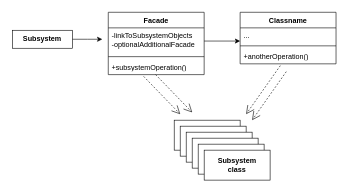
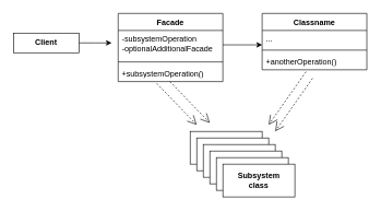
  <mxCell id="0" />
  <mxCell id="1" parent="0" />
  <mxCell id="2" style="edgeStyle=orthogonalEdgeStyle;rounded=0;orthogonalLoop=1;jettySize=auto;html=1;" edge="1" parent="1" source="3"><mxGeometry relative="1" as="geometry"><mxPoint x="170" y="65" as="targetPoint" /></mxGeometry></mxCell>
- <mxCell id="3" value="&lt;b&gt;Subsystem&lt;/b&gt;" style="html=1;whiteSpace=wrap;" vertex="1" parent="1"><mxGeometry x="20" y="50" width="100" height="30" as="geometry" /></mxCell>
+ <mxCell id="3" value="&lt;b&gt;Client&lt;/b&gt;" style="html=1;whiteSpace=wrap;" vertex="1" parent="1"><mxGeometry x="20" y="50" width="100" height="30" as="geometry" /></mxCell>
  <mxCell id="4" value="Facade" style="swimlane;fontStyle=1;align=center;verticalAlign=top;childLayout=stackLayout;horizontal=1;startSize=26;horizontalStack=0;resizeParent=1;resizeParentMax=0;resizeLast=0;collapsible=1;marginBottom=0;whiteSpace=wrap;html=1;" vertex="1" parent="1"><mxGeometry x="180" y="20" width="160" height="104" as="geometry" /></mxCell>
- <mxCell id="5" value="-linkToSubsystemObjects&lt;div&gt;-optionalAdditionalFacade&lt;/div&gt;" style="text;strokeColor=none;fillColor=none;align=left;verticalAlign=top;spacingLeft=4;spacingRight=4;overflow=hidden;rotatable=0;points=[[0,0.5],[1,0.5]];portConstraint=eastwest;whiteSpace=wrap;html=1;" vertex="1" parent="4"><mxGeometry y="26" width="160" height="44" as="geometry" /></mxCell>
+ <mxCell id="5" value="-subsystemOperation&lt;div&gt;-optionalAdditionalFacade&lt;/div&gt;" style="text;strokeColor=none;fillColor=none;align=left;verticalAlign=top;spacingLeft=4;spacingRight=4;overflow=hidden;rotatable=0;points=[[0,0.5],[1,0.5]];portConstraint=eastwest;whiteSpace=wrap;html=1;" vertex="1" parent="4"><mxGeometry y="26" width="160" height="44" as="geometry" /></mxCell>
  <mxCell id="6" value="" style="line;strokeWidth=1;fillColor=none;align=left;verticalAlign=middle;spacingTop=-1;spacingLeft=3;spacingRight=3;rotatable=0;labelPosition=right;points=[];portConstraint=eastwest;strokeColor=inherit;" vertex="1" parent="4"><mxGeometry y="70" width="160" height="8" as="geometry" /></mxCell>
  <mxCell id="7" value="+subsystemOperation()" style="text;strokeColor=none;fillColor=none;align=left;verticalAlign=top;spacingLeft=4;spacingRight=4;overflow=hidden;rotatable=0;points=[[0,0.5],[1,0.5]];portConstraint=eastwest;whiteSpace=wrap;html=1;" vertex="1" parent="4"><mxGeometry y="78" width="160" height="26" as="geometry" /></mxCell>
  <mxCell id="8" value="Classname" style="swimlane;fontStyle=1;align=center;verticalAlign=top;childLayout=stackLayout;horizontal=1;startSize=26;horizontalStack=0;resizeParent=1;resizeParentMax=0;resizeLast=0;collapsible=1;marginBottom=0;whiteSpace=wrap;html=1;" vertex="1" parent="1"><mxGeometry x="400" y="20" width="160" height="86" as="geometry" /></mxCell>
  <mxCell id="9" value="..." style="text;strokeColor=none;fillColor=none;align=left;verticalAlign=top;spacingLeft=4;spacingRight=4;overflow=hidden;rotatable=0;points=[[0,0.5],[1,0.5]];portConstraint=eastwest;whiteSpace=wrap;html=1;" vertex="1" parent="8"><mxGeometry y="26" width="160" height="26" as="geometry" /></mxCell>
  <mxCell id="10" value="" style="line;strokeWidth=1;fillColor=none;align=left;verticalAlign=middle;spacingTop=-1;spacingLeft=3;spacingRight=3;rotatable=0;labelPosition=right;points=[];portConstraint=eastwest;strokeColor=inherit;" vertex="1" parent="8"><mxGeometry y="52" width="160" height="8" as="geometry" /></mxCell>
  <mxCell id="11" value="+anotherOperation()" style="text;strokeColor=none;fillColor=none;align=left;verticalAlign=top;spacingLeft=4;spacingRight=4;overflow=hidden;rotatable=0;points=[[0,0.5],[1,0.5]];portConstraint=eastwest;whiteSpace=wrap;html=1;" vertex="1" parent="8"><mxGeometry y="60" width="160" height="26" as="geometry" /></mxCell>
  <mxCell id="12" value="&lt;b&gt;Subsystem&lt;/b&gt;&lt;div&gt;&lt;b&gt;class&lt;/b&gt;&lt;/div&gt;" style="html=1;whiteSpace=wrap;" vertex="1" parent="1"><mxGeometry x="290" y="200" width="110" height="50" as="geometry" /></mxCell>
  <mxCell id="13" value="&lt;b&gt;Subsystem&lt;/b&gt;&lt;div&gt;&lt;b&gt;class&lt;/b&gt;&lt;/div&gt;" style="html=1;whiteSpace=wrap;" vertex="1" parent="1"><mxGeometry x="300" y="210" width="110" height="50" as="geometry" /></mxCell>
  <mxCell id="14" value="&lt;b&gt;Subsystem&lt;/b&gt;&lt;div&gt;&lt;b&gt;class&lt;/b&gt;&lt;/div&gt;" style="html=1;whiteSpace=wrap;" vertex="1" parent="1"><mxGeometry x="310" y="220" width="110" height="50" as="geometry" /></mxCell>
  <mxCell id="15" value="&lt;b&gt;Subsystem&lt;/b&gt;&lt;div&gt;&lt;b&gt;class&lt;/b&gt;&lt;/div&gt;" style="html=1;whiteSpace=wrap;" vertex="1" parent="1"><mxGeometry x="320" y="230" width="110" height="50" as="geometry" /></mxCell>
  <mxCell id="16" value="&lt;b&gt;Subsystem&lt;/b&gt;&lt;div&gt;&lt;b&gt;class&lt;/b&gt;&lt;/div&gt;" style="html=1;whiteSpace=wrap;" vertex="1" parent="1"><mxGeometry x="330" y="240" width="110" height="50" as="geometry" /></mxCell>
  <mxCell id="17" value="&lt;b&gt;Subsystem&lt;/b&gt;&lt;div&gt;&lt;b&gt;class&lt;/b&gt;&lt;/div&gt;" style="html=1;whiteSpace=wrap;" vertex="1" parent="1"><mxGeometry x="340" y="250" width="110" height="50" as="geometry" /></mxCell>
  <mxCell id="18" style="edgeStyle=orthogonalEdgeStyle;rounded=0;orthogonalLoop=1;jettySize=auto;html=1;entryX=0;entryY=0.846;entryDx=0;entryDy=0;entryPerimeter=0;" edge="1" parent="1" source="5" target="9"><mxGeometry relative="1" as="geometry" /></mxCell>
  <mxCell id="19" value="" style="endArrow=open;endSize=12;dashed=1;html=1;rounded=0;exitX=0.369;exitY=1.115;exitDx=0;exitDy=0;exitPerimeter=0;" edge="1" parent="1" source="7"><mxGeometry width="160" relative="1" as="geometry"><mxPoint x="240" y="320" as="sourcePoint" /><mxPoint x="300" y="190" as="targetPoint" /></mxGeometry></mxCell>
  <mxCell id="20" value="" style="endArrow=open;endSize=12;dashed=1;html=1;rounded=0;exitX=0.419;exitY=1.115;exitDx=0;exitDy=0;exitPerimeter=0;" edge="1" parent="1" source="11"><mxGeometry width="160" relative="1" as="geometry"><mxPoint x="249" y="137" as="sourcePoint" /><mxPoint x="410" y="190" as="targetPoint" /></mxGeometry></mxCell>
  <mxCell id="21" value="" style="endArrow=open;endSize=12;dashed=1;html=1;rounded=0;exitX=0.419;exitY=1.115;exitDx=0;exitDy=0;exitPerimeter=0;" edge="1" parent="1"><mxGeometry width="160" relative="1" as="geometry"><mxPoint x="477" y="119" as="sourcePoint" /><mxPoint x="420" y="200" as="targetPoint" /></mxGeometry></mxCell>
  <mxCell id="22" value="" style="endArrow=open;endSize=12;dashed=1;html=1;rounded=0;exitX=0.369;exitY=1.115;exitDx=0;exitDy=0;exitPerimeter=0;" edge="1" parent="1"><mxGeometry width="160" relative="1" as="geometry"><mxPoint x="259" y="124" as="sourcePoint" /><mxPoint x="320" y="187" as="targetPoint" /></mxGeometry></mxCell>
